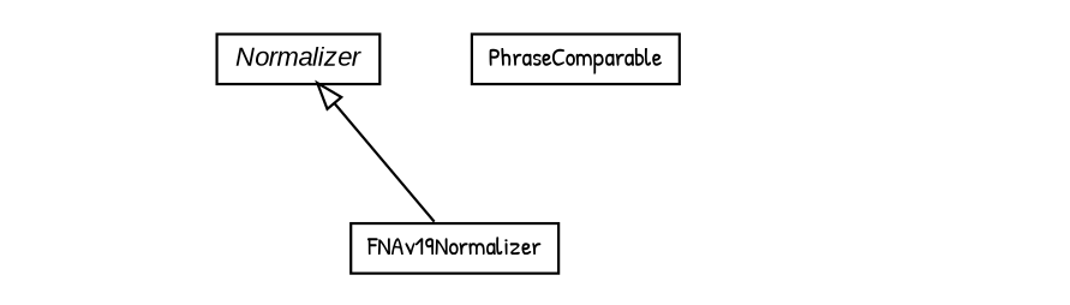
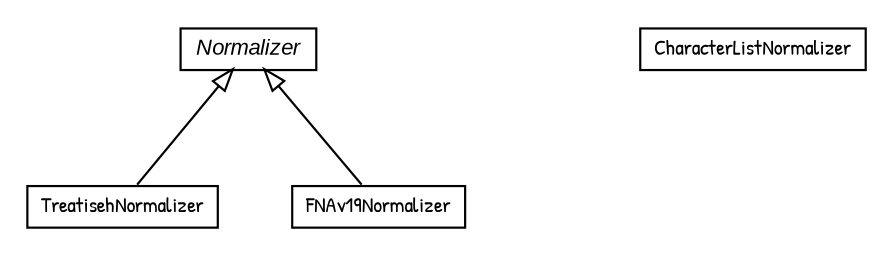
  digraph {
    fontname="Patrick Hand"
    nodesep=0.25
    ranksep=0.5
    node [fontcolor=black fontname="Patrick Hand" fontsize=10.0 shape=plaintext]
    edge [arrowtail=empty dir=back fontname="Patrick Hand" fontsize=10 headport=p labelfontname=arial labelfontsize=10 tailport=p]
-   n2 [label=<<table title="edu.arizona.biosemantics.semanticmarkup.ling.normalize.lib.PhraseComparable" border="0" cellborder="1" cellspacing="0" cellpadding="2" port="p" href="./PhraseComparable.html"> 		<tr><td><table border="0" cellspacing="0" cellpadding="1"> <tr><td align="center" balign="center"> PhraseComparable </td></tr> 		</table></td></tr> 		</table>>]
+   n1 [label=<<table title="edu.arizona.biosemantics.semanticmarkup.ling.normalize.lib.TreatisehNormalizer" border="0" cellborder="1" cellspacing="0" cellpadding="2" port="p" href="./TreatisehNormalizer.html"> 		<tr><td><table border="0" cellspacing="0" cellpadding="1"> <tr><td align="center" balign="center"> TreatisehNormalizer </td></tr> 		</table></td></tr> 		</table>>]
    n3 [label=<<table title="edu.arizona.biosemantics.semanticmarkup.ling.normalize.lib.Normalizer" border="0" cellborder="1" cellspacing="0" cellpadding="2" port="p" href="./Normalizer.html"> 		<tr><td><table border="0" cellspacing="0" cellpadding="1"> <tr><td align="center" balign="center"><font face="arial italic"> Normalizer </font></td></tr> 		</table></td></tr> 		</table>>]
    n4 [label=<<table title="edu.arizona.biosemantics.semanticmarkup.ling.normalize.lib.FNAv19Normalizer" border="0" cellborder="1" cellspacing="0" cellpadding="2" port="p" href="./FNAv19Normalizer.html"> 		<tr><td><table border="0" cellspacing="0" cellpadding="1"> <tr><td align="center" balign="center"> FNAv19Normalizer </td></tr> 		</table></td></tr> 		</table>>]
+   n5 [label=<<table title="edu.arizona.biosemantics.semanticmarkup.ling.normalize.lib.CharacterListNormalizer" border="0" cellborder="1" cellspacing="0" cellpadding="2" port="p" href="./CharacterListNormalizer.html"> 		<tr><td><table border="0" cellspacing="0" cellpadding="1"> <tr><td align="center" balign="center"> CharacterListNormalizer </td></tr> 		</table></td></tr> 		</table>>]
+   n3 -> n1
    n3 -> n4
  }
